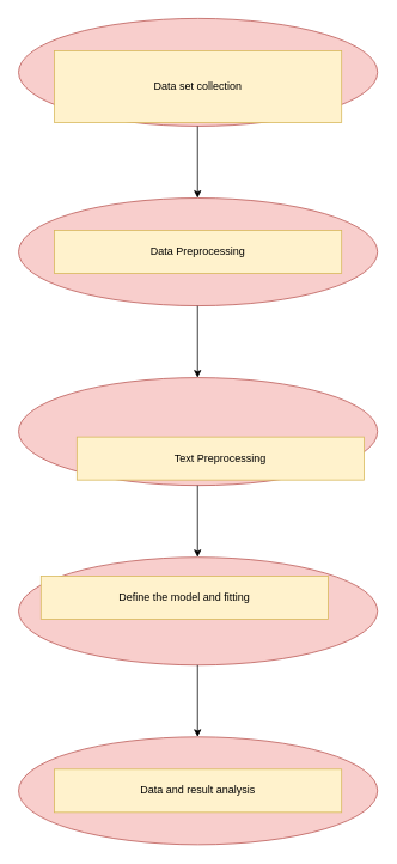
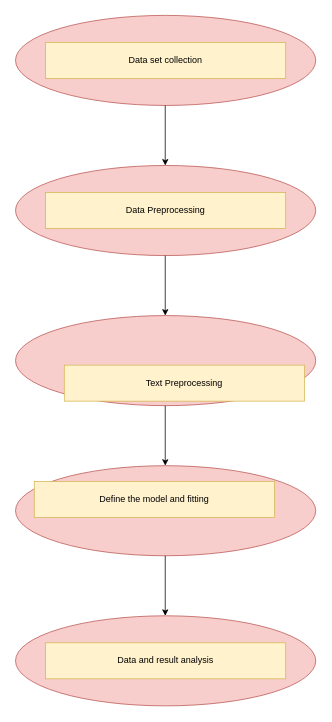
  <mxCell id="0" />
  <mxCell id="1" parent="0" />
  <mxCell id="2" value="" style="group" vertex="1" connectable="0" parent="1"><mxGeometry x="20" y="20" width="400" height="120" as="geometry" /></mxCell>
  <mxCell id="3" value="" style="ellipse;whiteSpace=wrap;html=1;fillColor=#f8cecc;strokeColor=#b85450;movable=1;resizable=1;rotatable=1;deletable=1;editable=1;locked=0;connectable=1;container=0;" vertex="1" parent="2"><mxGeometry width="400.0" height="120.0" as="geometry"><mxRectangle x="240" y="20" width="50" height="40" as="alternateBounds" /></mxGeometry></mxCell>
- <mxCell id="4" value="Data set collection" style="rounded=0;whiteSpace=wrap;html=1;fillColor=#fff2cc;strokeColor=#d6b656;" vertex="1" parent="2"><mxGeometry x="40" y="36" width="320" height="80" as="geometry" /></mxCell>
+ <mxCell id="4" value="Data set collection" style="rounded=0;whiteSpace=wrap;html=1;fillColor=#fff2cc;strokeColor=#d6b656;" vertex="1" parent="2"><mxGeometry x="40" y="36" width="320" height="48" as="geometry" /></mxCell>
  <mxCell id="5" value="" style="group" vertex="1" connectable="0" parent="1"><mxGeometry x="20" y="220" width="400" height="120" as="geometry" /></mxCell>
  <mxCell id="6" value="" style="ellipse;whiteSpace=wrap;html=1;fillColor=#f8cecc;strokeColor=#b85450;movable=1;resizable=1;rotatable=1;deletable=1;editable=1;locked=0;connectable=1;container=0;" vertex="1" parent="5"><mxGeometry width="400.0" height="120.0" as="geometry"><mxRectangle x="240" y="20" width="50" height="40" as="alternateBounds" /></mxGeometry></mxCell>
  <mxCell id="7" value="Data Preprocessing" style="rounded=0;whiteSpace=wrap;html=1;fillColor=#fff2cc;strokeColor=#d6b656;" vertex="1" parent="5"><mxGeometry x="40" y="36" width="320" height="48" as="geometry" /></mxCell>
  <mxCell id="8" value="" style="group" vertex="1" connectable="0" parent="1"><mxGeometry x="20" y="420" width="400" height="120" as="geometry" /></mxCell>
  <mxCell id="9" value="" style="ellipse;whiteSpace=wrap;html=1;fillColor=#f8cecc;strokeColor=#b85450;movable=1;resizable=1;rotatable=1;deletable=1;editable=1;locked=0;connectable=1;container=0;" vertex="1" parent="8"><mxGeometry width="400.0" height="120" as="geometry"><mxRectangle x="240" y="20" width="50" height="40" as="alternateBounds" /></mxGeometry></mxCell>
  <mxCell id="10" value="Text Preprocessing" style="rounded=0;whiteSpace=wrap;html=1;fillColor=#fff2cc;strokeColor=#d6b656;" vertex="1" parent="8"><mxGeometry x="65" y="66" width="320" height="48" as="geometry" /></mxCell>
  <mxCell id="11" value="" style="group" vertex="1" connectable="0" parent="1"><mxGeometry x="20" y="620" width="400" height="120" as="geometry" /></mxCell>
  <mxCell id="12" value="" style="ellipse;whiteSpace=wrap;html=1;fillColor=#f8cecc;strokeColor=#b85450;movable=1;resizable=1;rotatable=1;deletable=1;editable=1;locked=0;connectable=1;container=0;" vertex="1" parent="11"><mxGeometry width="400.0" height="120" as="geometry"><mxRectangle x="240" y="20" width="50" height="40" as="alternateBounds" /></mxGeometry></mxCell>
  <mxCell id="13" value="Define the model and fitting" style="rounded=0;whiteSpace=wrap;html=1;fillColor=#fff2cc;strokeColor=#d6b656;" vertex="1" parent="11"><mxGeometry x="25" y="21" width="320" height="48" as="geometry" /></mxCell>
  <mxCell id="14" value="" style="group" vertex="1" connectable="0" parent="1"><mxGeometry x="20" y="820" width="400" height="120" as="geometry" /></mxCell>
  <mxCell id="15" value="" style="ellipse;whiteSpace=wrap;html=1;fillColor=#f8cecc;strokeColor=#b85450;movable=1;resizable=1;rotatable=1;deletable=1;editable=1;locked=0;connectable=1;container=0;" vertex="1" parent="14"><mxGeometry width="400.0" height="120" as="geometry"><mxRectangle x="240" y="20" width="50" height="40" as="alternateBounds" /></mxGeometry></mxCell>
  <mxCell id="16" value="Data and result analysis" style="rounded=0;whiteSpace=wrap;html=1;fillColor=#fff2cc;strokeColor=#d6b656;" vertex="1" parent="14"><mxGeometry x="40" y="36" width="320" height="48" as="geometry" /></mxCell>
  <mxCell id="17" value="" style="endArrow=classic;html=1;rounded=0;" edge="1" parent="1"><mxGeometry width="50" height="50" relative="1" as="geometry"><mxPoint x="219.5" y="140" as="sourcePoint" /><mxPoint x="219.5" y="220" as="targetPoint" /></mxGeometry></mxCell>
  <mxCell id="18" value="" style="endArrow=classic;html=1;rounded=0;" edge="1" parent="1"><mxGeometry width="50" height="50" relative="1" as="geometry"><mxPoint x="219.5" y="740" as="sourcePoint" /><mxPoint x="219.5" y="820" as="targetPoint" /></mxGeometry></mxCell>
  <mxCell id="19" value="" style="endArrow=classic;html=1;rounded=0;" edge="1" parent="1"><mxGeometry width="50" height="50" relative="1" as="geometry"><mxPoint x="219.5" y="540" as="sourcePoint" /><mxPoint x="219.5" y="620" as="targetPoint" /></mxGeometry></mxCell>
  <mxCell id="20" value="" style="endArrow=classic;html=1;rounded=0;" edge="1" parent="1"><mxGeometry width="50" height="50" relative="1" as="geometry"><mxPoint x="219.5" y="340" as="sourcePoint" /><mxPoint x="219.5" y="420" as="targetPoint" /></mxGeometry></mxCell>
